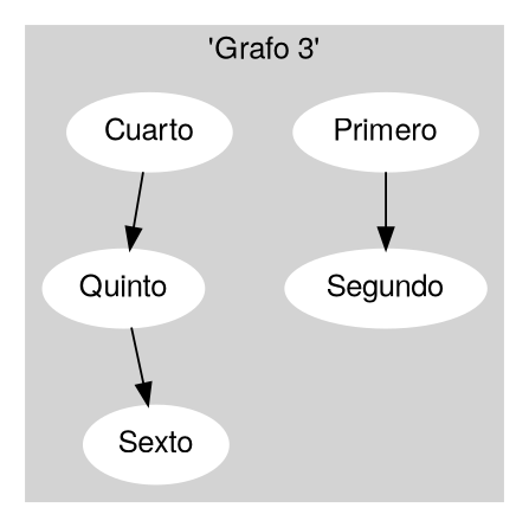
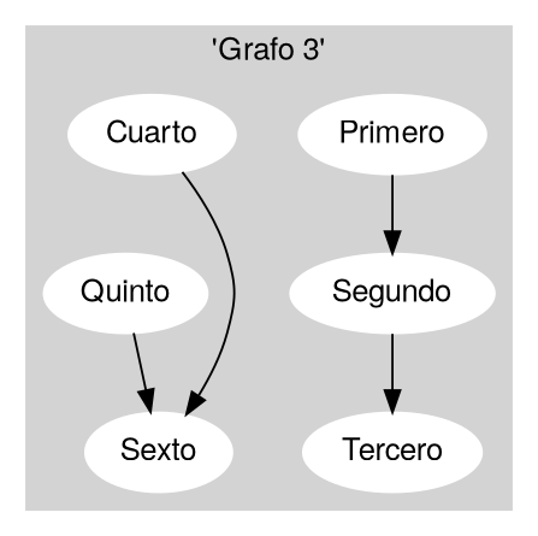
  digraph {
    fontname="Helvetica,Arial,sans-serif"
    node [color=white fontname="Helvetica,Arial,sans-serif" style=filled]
    edge [fontname="Helvetica,Arial,sans-serif"]
    Primero
    Segundo
+   Tercero
    Cuarto
    Quinto
    Sexto
    subgraph cluster_1 {
      color=lightgrey
      label="'Grafo 3'"
      style=filled
      Primero
      Segundo
+     Tercero
      Cuarto
      Quinto
      Sexto
    }
    Primero -> Segundo
-   Cuarto -> Quinto
+   Segundo -> Tercero
+   Cuarto -> Sexto
    Quinto -> Sexto
  }
